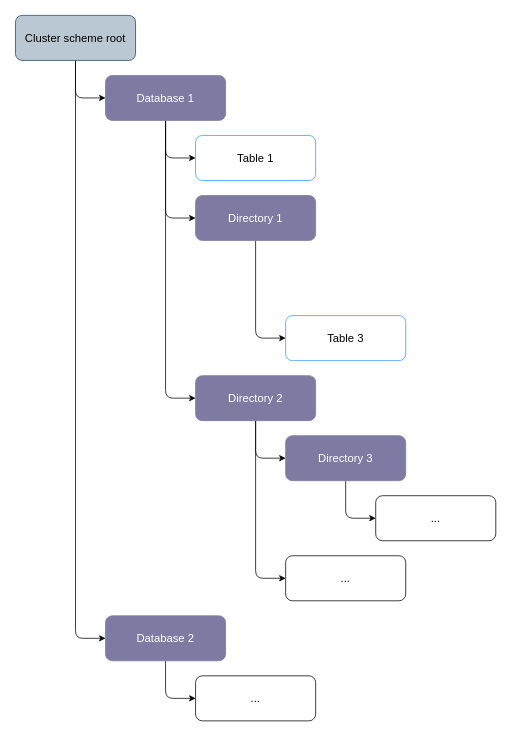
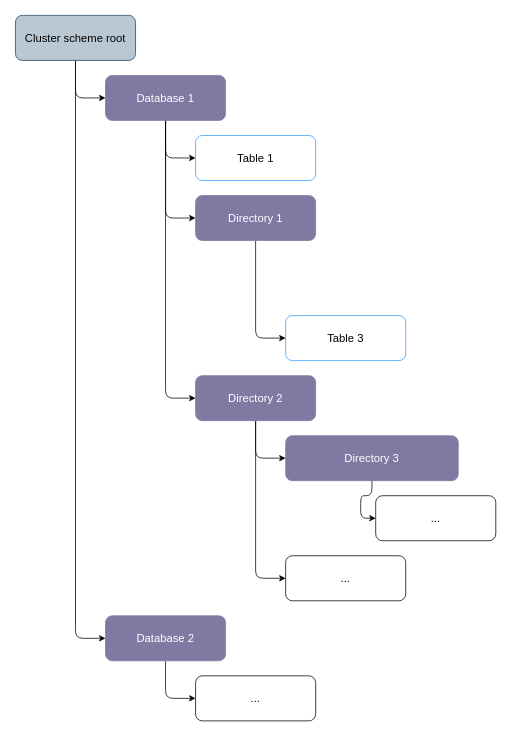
  <mxCell id="0" />
  <mxCell id="1" parent="0" />
  <mxCell id="2" style="edgeStyle=orthogonalEdgeStyle;rounded=1;orthogonalLoop=1;jettySize=auto;html=1;entryX=0;entryY=0.5;entryDx=0;entryDy=0;curved=0;strokeColor=#000000;" edge="1" parent="1" source="4" target="8"><mxGeometry relative="1" as="geometry" /></mxCell>
  <mxCell id="3" style="edgeStyle=orthogonalEdgeStyle;rounded=1;orthogonalLoop=1;jettySize=auto;html=1;entryX=0;entryY=0.5;entryDx=0;entryDy=0;curved=0;strokeColor=#000000;" edge="1" parent="1" source="4" target="21"><mxGeometry relative="1" as="geometry" /></mxCell>
  <mxCell id="4" value="&lt;font style=&quot;font-size: 15px;&quot;&gt;Cluster scheme root&lt;/font&gt;" style="rounded=1;whiteSpace=wrap;html=1;fillColor=#bac8d3;strokeColor=#23445d;fontColor=#000000;" vertex="1" parent="1"><mxGeometry width="160" height="60" as="geometry" x="20" y="20" /></mxCell>
  <mxCell id="5" style="edgeStyle=orthogonalEdgeStyle;rounded=1;orthogonalLoop=1;jettySize=auto;html=1;entryX=0;entryY=0.5;entryDx=0;entryDy=0;curved=0;strokeColor=#000000;" edge="1" parent="1" source="8" target="9"><mxGeometry relative="1" as="geometry" /></mxCell>
  <mxCell id="6" style="edgeStyle=orthogonalEdgeStyle;rounded=1;orthogonalLoop=1;jettySize=auto;html=1;entryX=0;entryY=0.5;entryDx=0;entryDy=0;curved=0;strokeColor=#000000;" edge="1" parent="1" source="8" target="11"><mxGeometry relative="1" as="geometry" /></mxCell>
  <mxCell id="7" style="edgeStyle=orthogonalEdgeStyle;rounded=1;orthogonalLoop=1;jettySize=auto;html=1;entryX=0;entryY=0.5;entryDx=0;entryDy=0;curved=0;strokeColor=#000000;" edge="1" parent="1" source="8" target="15"><mxGeometry relative="1" as="geometry" /></mxCell>
  <mxCell id="8" value="&lt;font style=&quot;font-size: 15px;&quot;&gt;Database 1&lt;/font&gt;" style="rounded=1;whiteSpace=wrap;html=1;fillColor=#7F7AA1;strokeColor=#7f7aa1;fontColor=#ffffff;" vertex="1" parent="1"><mxGeometry x="140" y="100" width="160" height="60" as="geometry" /></mxCell>
  <mxCell id="9" value="&lt;font style=&quot;font-size: 15px;&quot;&gt;Table 1&lt;/font&gt;" style="rounded=1;whiteSpace=wrap;html=1;fillColor=none;strokeColor=#3399FF;" vertex="1" parent="1"><mxGeometry x="260" y="180" width="160" height="60" as="geometry" /></mxCell>
  <mxCell id="10" style="edgeStyle=orthogonalEdgeStyle;rounded=1;orthogonalLoop=1;jettySize=auto;html=1;entryX=0;entryY=0.5;entryDx=0;entryDy=0;curved=0;strokeColor=#000000;" edge="1" parent="1" source="11" target="12"><mxGeometry relative="1" as="geometry" /></mxCell>
  <mxCell id="11" value="&lt;font style=&quot;font-size: 15px;&quot;&gt;Directory 1&lt;/font&gt;" style="rounded=1;whiteSpace=wrap;html=1;fillColor=#7F7AA1;strokeColor=#7f7aa1;fontColor=#ffffff;" vertex="1" parent="1"><mxGeometry x="260" y="260" width="160" height="60" as="geometry" /></mxCell>
  <mxCell id="12" value="&lt;font style=&quot;font-size: 15px;&quot;&gt;Table 3&lt;/font&gt;" style="rounded=1;whiteSpace=wrap;html=1;fillColor=none;strokeColor=#3399FF;" vertex="1" parent="1"><mxGeometry x="380" y="420" width="160" height="60" as="geometry" /></mxCell>
  <mxCell id="13" style="edgeStyle=orthogonalEdgeStyle;rounded=1;orthogonalLoop=1;jettySize=auto;html=1;entryX=0;entryY=0.5;entryDx=0;entryDy=0;curved=0;strokeColor=#000000;" edge="1" parent="1" source="15" target="17"><mxGeometry relative="1" as="geometry" /></mxCell>
  <mxCell id="14" style="edgeStyle=orthogonalEdgeStyle;rounded=1;orthogonalLoop=1;jettySize=auto;html=1;entryX=0;entryY=0.5;entryDx=0;entryDy=0;curved=0;strokeColor=#000000;" edge="1" parent="1" source="15" target="19"><mxGeometry relative="1" as="geometry" /></mxCell>
  <mxCell id="15" value="&lt;font style=&quot;font-size: 15px;&quot;&gt;Directory 2&lt;/font&gt;" style="rounded=1;whiteSpace=wrap;html=1;fillColor=#7F7AA1;strokeColor=#7f7aa1;fontColor=#ffffff;" vertex="1" parent="1"><mxGeometry x="260" y="500" width="160" height="60" as="geometry" /></mxCell>
  <mxCell id="16" style="edgeStyle=orthogonalEdgeStyle;rounded=1;orthogonalLoop=1;jettySize=auto;html=1;entryX=0;entryY=0.5;entryDx=0;entryDy=0;curved=0;strokeColor=#000000;" edge="1" parent="1" source="17" target="18"><mxGeometry relative="1" as="geometry" /></mxCell>
- <mxCell id="17" value="&lt;font style=&quot;font-size: 15px;&quot;&gt;Directory 3&lt;/font&gt;" style="rounded=1;whiteSpace=wrap;html=1;fillColor=#7F7AA1;strokeColor=#7f7aa1;fontColor=#ffffff;" vertex="1" parent="1"><mxGeometry x="380" y="580" width="160" height="60" as="geometry" /></mxCell>
+ <mxCell id="17" value="&lt;font style=&quot;font-size: 15px;&quot;&gt;Directory 3&lt;/font&gt;" style="rounded=1;whiteSpace=wrap;html=1;fillColor=#7F7AA1;strokeColor=#7f7aa1;fontColor=#ffffff;" vertex="1" parent="1"><mxGeometry x="380" y="580" width="230" height="60" as="geometry" /></mxCell>
  <mxCell id="18" value="&lt;font style=&quot;font-size: 15px;&quot;&gt;...&lt;/font&gt;" style="rounded=1;whiteSpace=wrap;html=1;fillColor=none;" vertex="1" parent="1"><mxGeometry x="500" y="660" width="160" height="60" as="geometry" /></mxCell>
  <mxCell id="19" value="&lt;font style=&quot;font-size: 15px;&quot;&gt;...&lt;/font&gt;" style="rounded=1;whiteSpace=wrap;html=1;fillColor=none;" vertex="1" parent="1"><mxGeometry x="380" y="740" width="160" height="60" as="geometry" /></mxCell>
  <mxCell id="20" style="edgeStyle=orthogonalEdgeStyle;rounded=1;orthogonalLoop=1;jettySize=auto;html=1;entryX=0;entryY=0.5;entryDx=0;entryDy=0;curved=0;strokeColor=#000000;" edge="1" parent="1" source="21" target="22"><mxGeometry relative="1" as="geometry" /></mxCell>
  <mxCell id="21" value="&lt;font style=&quot;font-size: 15px;&quot;&gt;Database 2&lt;/font&gt;" style="rounded=1;whiteSpace=wrap;html=1;fillColor=#7F7AA1;strokeColor=#7f7aa1;fontColor=#ffffff;" vertex="1" parent="1"><mxGeometry x="140" y="820" width="160" height="60" as="geometry" /></mxCell>
  <mxCell id="22" value="&lt;font style=&quot;font-size: 15px;&quot;&gt;...&lt;/font&gt;" style="rounded=1;whiteSpace=wrap;html=1;fillColor=none;" vertex="1" parent="1"><mxGeometry x="260" y="900" width="160" height="60" as="geometry" /></mxCell>
